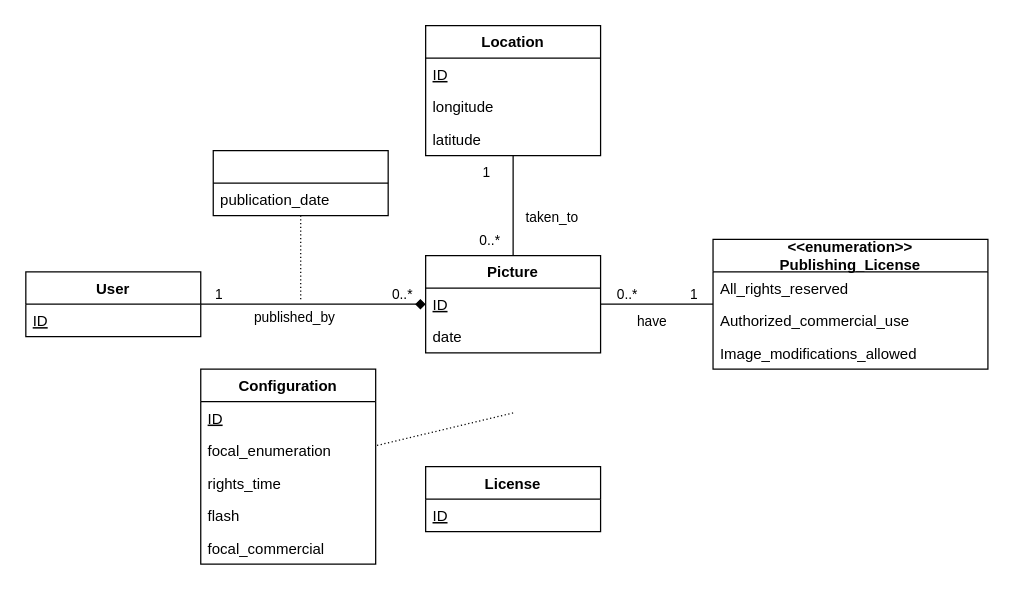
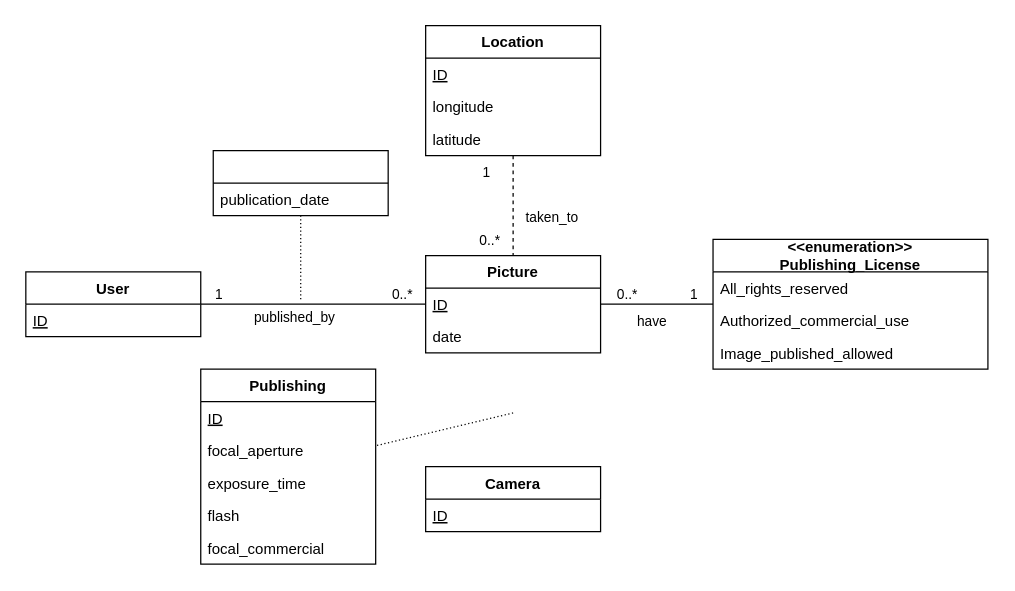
  <mxCell id="0" />
  <mxCell id="1" parent="0" />
- <mxCell id="2" value="" style="endArrow=diamond;html=1;edgeStyle=orthogonalEdgeStyle;" parent="1" source="26" target="17" edge="1"><mxGeometry relative="1" as="geometry"><mxPoint x="270" y="226" as="sourcePoint" /><mxPoint x="490" y="230" as="targetPoint" /></mxGeometry></mxCell>
+ <mxCell id="2" value="" style="endArrow=none;html=1;edgeStyle=orthogonalEdgeStyle;" parent="1" source="26" target="17" edge="1"><mxGeometry relative="1" as="geometry"><mxPoint x="270" y="226" as="sourcePoint" /><mxPoint x="490" y="230" as="targetPoint" /></mxGeometry></mxCell>
  <mxCell id="3" value="&lt;div&gt;1&lt;/div&gt;" style="edgeLabel;resizable=0;html=1;align=left;verticalAlign=bottom;" parent="2" connectable="0" vertex="1"><mxGeometry x="-1" relative="1" as="geometry"><mxPoint x="10" as="offset" /></mxGeometry></mxCell>
  <mxCell id="4" value="0..*" style="edgeLabel;resizable=0;html=1;align=right;verticalAlign=bottom;" parent="2" connectable="0" vertex="1"><mxGeometry x="1" relative="1" as="geometry"><mxPoint x="-10" as="offset" /></mxGeometry></mxCell>
  <mxCell id="5" value="published_by" style="edgeLabel;html=1;align=center;verticalAlign=middle;resizable=0;points=[];" parent="2" vertex="1" connectable="0"><mxGeometry x="-0.787" y="1" relative="1" as="geometry"><mxPoint x="55" y="11.42" as="offset" /></mxGeometry></mxCell>
  <mxCell id="6" value="" style="endArrow=none;html=1;rounded=0;dashed=1;dashPattern=1 2;" parent="1" source="20" edge="1"><mxGeometry relative="1" as="geometry"><mxPoint x="390" y="160" as="sourcePoint" /><mxPoint x="240" y="240" as="targetPoint" /></mxGeometry></mxCell>
  <mxCell id="7" value="" style="resizable=0;html=1;align=right;verticalAlign=bottom;" parent="6" connectable="0" vertex="1"><mxGeometry x="1" relative="1" as="geometry" /></mxCell>
  <mxCell id="8" value="" style="endArrow=none;html=1;rounded=0;dashed=1;dashPattern=1 2;" parent="1" target="28" edge="1"><mxGeometry relative="1" as="geometry"><mxPoint x="410" y="330" as="sourcePoint" /><mxPoint x="657" y="327.139" as="targetPoint" /></mxGeometry></mxCell>
- <mxCell id="9" value="" style="endArrow=none;html=1;edgeStyle=orthogonalEdgeStyle;" parent="1" source="22" target="17" edge="1"><mxGeometry relative="1" as="geometry"><mxPoint x="350" y="150" as="sourcePoint" /><mxPoint x="530" y="150" as="targetPoint" /></mxGeometry></mxCell>
+ <mxCell id="9" value="" style="endArrow=none;html=1;edgeStyle=orthogonalEdgeStyle;dashed=1;" parent="1" source="22" target="17" edge="1"><mxGeometry relative="1" as="geometry"><mxPoint x="350" y="150" as="sourcePoint" /><mxPoint x="530" y="150" as="targetPoint" /></mxGeometry></mxCell>
  <mxCell id="10" value="&lt;div&gt;1&lt;/div&gt;" style="edgeLabel;resizable=0;html=1;align=left;verticalAlign=bottom;" parent="9" connectable="0" vertex="1"><mxGeometry x="-1" relative="1" as="geometry"><mxPoint x="-26" y="22" as="offset" /></mxGeometry></mxCell>
  <mxCell id="11" value="0..*" style="edgeLabel;resizable=0;html=1;align=right;verticalAlign=bottom;" parent="9" connectable="0" vertex="1"><mxGeometry x="1" relative="1" as="geometry"><mxPoint x="-10" y="-3.83" as="offset" /></mxGeometry></mxCell>
  <mxCell id="12" value="taken_to" style="edgeLabel;html=1;align=center;verticalAlign=middle;resizable=0;points=[];" parent="9" vertex="1" connectable="0"><mxGeometry x="-0.787" y="1" relative="1" as="geometry"><mxPoint x="29" y="40.33" as="offset" /></mxGeometry></mxCell>
  <mxCell id="13" value="" style="endArrow=none;html=1;edgeStyle=orthogonalEdgeStyle;" parent="1" source="36" target="17" edge="1"><mxGeometry relative="1" as="geometry"><mxPoint x="570" y="237" as="sourcePoint" /><mxPoint x="420" y="230" as="targetPoint" /></mxGeometry></mxCell>
  <mxCell id="14" value="&lt;div&gt;1&lt;/div&gt;" style="edgeLabel;resizable=0;html=1;align=left;verticalAlign=bottom;" parent="13" connectable="0" vertex="1"><mxGeometry x="-1" relative="1" as="geometry"><mxPoint x="-20" as="offset" /></mxGeometry></mxCell>
  <mxCell id="15" value="0..*" style="edgeLabel;resizable=0;html=1;align=right;verticalAlign=bottom;" parent="13" connectable="0" vertex="1"><mxGeometry x="1" relative="1" as="geometry"><mxPoint x="30" as="offset" /></mxGeometry></mxCell>
  <mxCell id="16" value="have" style="edgeLabel;html=1;align=center;verticalAlign=middle;resizable=0;points=[];" parent="13" vertex="1" connectable="0"><mxGeometry x="-0.787" y="1" relative="1" as="geometry"><mxPoint x="-40" y="12" as="offset" /></mxGeometry></mxCell>
  <mxCell id="17" value="Picture" style="swimlane;fontStyle=1;childLayout=stackLayout;horizontal=1;startSize=26;fillColor=none;horizontalStack=0;resizeParent=1;resizeParentMax=0;resizeLast=0;collapsible=1;marginBottom=0;" parent="1" vertex="1"><mxGeometry x="340" y="204" width="140" height="78" as="geometry" /></mxCell>
  <mxCell id="18" value="ID" style="text;strokeColor=none;fillColor=none;align=left;verticalAlign=top;spacingLeft=4;spacingRight=4;overflow=hidden;rotatable=0;points=[[0,0.5],[1,0.5]];portConstraint=eastwest;fontStyle=4" parent="17" vertex="1"><mxGeometry y="26" width="140" height="26" as="geometry" /></mxCell>
  <mxCell id="19" value="date" style="text;strokeColor=none;fillColor=none;align=left;verticalAlign=top;spacingLeft=4;spacingRight=4;overflow=hidden;rotatable=0;points=[[0,0.5],[1,0.5]];portConstraint=eastwest;" parent="17" vertex="1"><mxGeometry y="52" width="140" height="26" as="geometry" /></mxCell>
  <mxCell id="20" value="" style="swimlane;fontStyle=1;childLayout=stackLayout;horizontal=1;startSize=26;fillColor=none;horizontalStack=0;resizeParent=1;resizeParentMax=0;resizeLast=0;collapsible=1;marginBottom=0;align=center;labelBackgroundColor=none;labelBorderColor=none;" parent="1" vertex="1"><mxGeometry x="170" y="120" width="140" height="52" as="geometry" /></mxCell>
  <mxCell id="21" value="publication_date" style="text;strokeColor=none;fillColor=none;align=left;verticalAlign=top;spacingLeft=4;spacingRight=4;overflow=hidden;rotatable=0;points=[[0,0.5],[1,0.5]];portConstraint=eastwest;" parent="20" vertex="1"><mxGeometry y="26" width="140" height="26" as="geometry" /></mxCell>
  <mxCell id="22" value="Location" style="swimlane;fontStyle=1;childLayout=stackLayout;horizontal=1;startSize=26;fillColor=none;horizontalStack=0;resizeParent=1;resizeParentMax=0;resizeLast=0;collapsible=1;marginBottom=0;" parent="1" vertex="1"><mxGeometry x="340" y="20" width="140" height="104" as="geometry" /></mxCell>
  <mxCell id="23" value="ID" style="text;strokeColor=none;fillColor=none;align=left;verticalAlign=top;spacingLeft=4;spacingRight=4;overflow=hidden;rotatable=0;points=[[0,0.5],[1,0.5]];portConstraint=eastwest;fontStyle=4" vertex="1" parent="22"><mxGeometry y="26" width="140" height="26" as="geometry" /></mxCell>
  <mxCell id="24" value="longitude" style="text;strokeColor=none;fillColor=none;align=left;verticalAlign=top;spacingLeft=4;spacingRight=4;overflow=hidden;rotatable=0;points=[[0,0.5],[1,0.5]];portConstraint=eastwest;" parent="22" vertex="1"><mxGeometry y="52" width="140" height="26" as="geometry" /></mxCell>
  <mxCell id="25" value="latitude" style="text;strokeColor=none;fillColor=none;align=left;verticalAlign=top;spacingLeft=4;spacingRight=4;overflow=hidden;rotatable=0;points=[[0,0.5],[1,0.5]];portConstraint=eastwest;" parent="22" vertex="1"><mxGeometry y="78" width="140" height="26" as="geometry" /></mxCell>
  <mxCell id="26" value="User" style="swimlane;fontStyle=1;childLayout=stackLayout;horizontal=1;startSize=26;fillColor=none;horizontalStack=0;resizeParent=1;resizeParentMax=0;resizeLast=0;collapsible=1;marginBottom=0;" parent="1" vertex="1"><mxGeometry x="20" y="217" width="140" height="52" as="geometry"><mxRectangle x="160" y="134" width="90" height="26" as="alternateBounds" /></mxGeometry></mxCell>
  <mxCell id="27" value="ID" style="text;strokeColor=none;fillColor=none;align=left;verticalAlign=top;spacingLeft=4;spacingRight=4;overflow=hidden;rotatable=0;points=[[0,0.5],[1,0.5]];portConstraint=eastwest;fontStyle=4" vertex="1" parent="26"><mxGeometry y="26" width="140" height="26" as="geometry" /></mxCell>
- <mxCell id="28" value="Configuration" style="swimlane;fontStyle=1;childLayout=stackLayout;horizontal=1;startSize=26;fillColor=none;horizontalStack=0;resizeParent=1;resizeParentMax=0;resizeLast=0;collapsible=1;marginBottom=0;" parent="1" vertex="1"><mxGeometry x="160" y="295" width="140" height="156" as="geometry" /></mxCell>
+ <mxCell id="28" value="Publishing" style="swimlane;fontStyle=1;childLayout=stackLayout;horizontal=1;startSize=26;fillColor=none;horizontalStack=0;resizeParent=1;resizeParentMax=0;resizeLast=0;collapsible=1;marginBottom=0;" parent="1" vertex="1"><mxGeometry x="160" y="295" width="140" height="156" as="geometry" /></mxCell>
  <mxCell id="29" value="ID" style="text;strokeColor=none;fillColor=none;align=left;verticalAlign=top;spacingLeft=4;spacingRight=4;overflow=hidden;rotatable=0;points=[[0,0.5],[1,0.5]];portConstraint=eastwest;fontStyle=4" vertex="1" parent="28"><mxGeometry y="26" width="140" height="26" as="geometry" /></mxCell>
- <mxCell id="30" value="focal_enumeration" style="text;strokeColor=none;fillColor=none;align=left;verticalAlign=top;spacingLeft=4;spacingRight=4;overflow=hidden;rotatable=0;points=[[0,0.5],[1,0.5]];portConstraint=eastwest;" parent="28" vertex="1"><mxGeometry y="52" width="140" height="26" as="geometry" /></mxCell>
- <mxCell id="31" value="rights_time" style="text;strokeColor=none;fillColor=none;align=left;verticalAlign=top;spacingLeft=4;spacingRight=4;overflow=hidden;rotatable=0;points=[[0,0.5],[1,0.5]];portConstraint=eastwest;" parent="28" vertex="1"><mxGeometry y="78" width="140" height="26" as="geometry" /></mxCell>
+ <mxCell id="30" value="focal_aperture" style="text;strokeColor=none;fillColor=none;align=left;verticalAlign=top;spacingLeft=4;spacingRight=4;overflow=hidden;rotatable=0;points=[[0,0.5],[1,0.5]];portConstraint=eastwest;" parent="28" vertex="1"><mxGeometry y="52" width="140" height="26" as="geometry" /></mxCell>
+ <mxCell id="31" value="exposure_time" style="text;strokeColor=none;fillColor=none;align=left;verticalAlign=top;spacingLeft=4;spacingRight=4;overflow=hidden;rotatable=0;points=[[0,0.5],[1,0.5]];portConstraint=eastwest;" parent="28" vertex="1"><mxGeometry y="78" width="140" height="26" as="geometry" /></mxCell>
  <mxCell id="32" value="flash" style="text;strokeColor=none;fillColor=none;align=left;verticalAlign=top;spacingLeft=4;spacingRight=4;overflow=hidden;rotatable=0;points=[[0,0.5],[1,0.5]];portConstraint=eastwest;" parent="28" vertex="1"><mxGeometry y="104" width="140" height="26" as="geometry" /></mxCell>
  <mxCell id="33" value="focal_commercial" style="text;strokeColor=none;fillColor=none;align=left;verticalAlign=top;spacingLeft=4;spacingRight=4;overflow=hidden;rotatable=0;points=[[0,0.5],[1,0.5]];portConstraint=eastwest;" parent="28" vertex="1"><mxGeometry y="130" width="140" height="26" as="geometry" /></mxCell>
- <mxCell id="34" value="License" style="swimlane;fontStyle=1;childLayout=stackLayout;horizontal=1;startSize=26;fillColor=none;horizontalStack=0;resizeParent=1;resizeParentMax=0;resizeLast=0;collapsible=1;marginBottom=0;" parent="1" vertex="1"><mxGeometry x="340" y="373" width="140" height="52" as="geometry" /></mxCell>
+ <mxCell id="34" value="Camera" style="swimlane;fontStyle=1;childLayout=stackLayout;horizontal=1;startSize=26;fillColor=none;horizontalStack=0;resizeParent=1;resizeParentMax=0;resizeLast=0;collapsible=1;marginBottom=0;" parent="1" vertex="1"><mxGeometry x="340" y="373" width="140" height="52" as="geometry" /></mxCell>
  <mxCell id="35" value="ID" style="text;strokeColor=none;fillColor=none;align=left;verticalAlign=top;spacingLeft=4;spacingRight=4;overflow=hidden;rotatable=0;points=[[0,0.5],[1,0.5]];portConstraint=eastwest;fontStyle=4" vertex="1" parent="34"><mxGeometry y="26" width="140" height="26" as="geometry" /></mxCell>
  <mxCell id="36" value="&lt;&lt;enumeration&gt;&gt;&#10;Publishing_License" style="swimlane;fontStyle=1;childLayout=stackLayout;horizontal=1;startSize=26;fillColor=none;horizontalStack=0;resizeParent=1;resizeParentMax=0;resizeLast=0;collapsible=1;marginBottom=0;" parent="1" vertex="1"><mxGeometry x="570" y="191" width="220" height="104" as="geometry" /></mxCell>
  <mxCell id="37" value="All_rights_reserved" style="text;strokeColor=none;fillColor=none;align=left;verticalAlign=top;spacingLeft=4;spacingRight=4;overflow=hidden;rotatable=0;points=[[0,0.5],[1,0.5]];portConstraint=eastwest;" parent="36" vertex="1"><mxGeometry y="26" width="220" height="26" as="geometry" /></mxCell>
  <mxCell id="38" value="Authorized_commercial_use" style="text;strokeColor=none;fillColor=none;align=left;verticalAlign=top;spacingLeft=4;spacingRight=4;overflow=hidden;rotatable=0;points=[[0,0.5],[1,0.5]];portConstraint=eastwest;" parent="36" vertex="1"><mxGeometry y="52" width="220" height="26" as="geometry" /></mxCell>
- <mxCell id="39" value="Image_modifications_allowed" style="text;strokeColor=none;fillColor=none;align=left;verticalAlign=top;spacingLeft=4;spacingRight=4;overflow=hidden;rotatable=0;points=[[0,0.5],[1,0.5]];portConstraint=eastwest;" parent="36" vertex="1"><mxGeometry y="78" width="220" height="26" as="geometry" /></mxCell>
+ <mxCell id="39" value="Image_published_allowed" style="text;strokeColor=none;fillColor=none;align=left;verticalAlign=top;spacingLeft=4;spacingRight=4;overflow=hidden;rotatable=0;points=[[0,0.5],[1,0.5]];portConstraint=eastwest;" parent="36" vertex="1"><mxGeometry y="78" width="220" height="26" as="geometry" /></mxCell>
